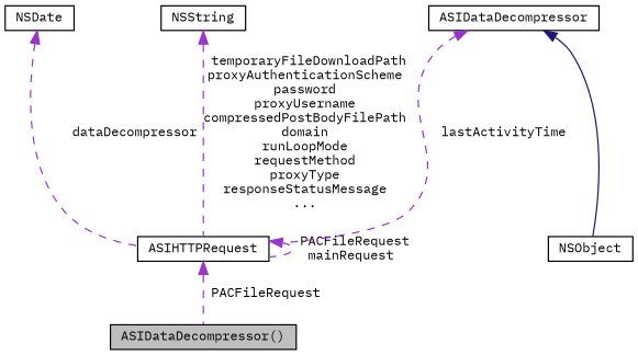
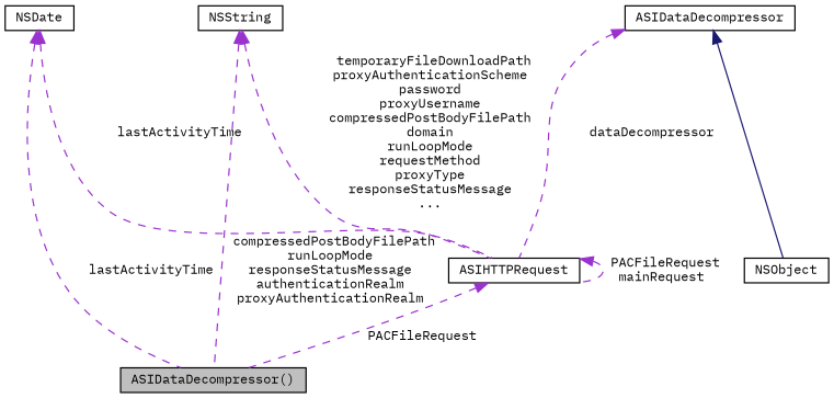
  digraph {
    fontname="IBM Plex Mono"
    node [color=black fillcolor=white fontname="IBM Plex Mono" fontsize=10 shape=record style=filled]
    edge [color=darkorchid3 dir=back fontname="IBM Plex Mono" fontsize=10 labelfontname=Helvetica labelfontsize=10 style=dashed]
    n1 [fillcolor=grey75 fontcolor=black height=0.2 label="ASIDataDecompressor()" width=0.4]
    n2 [height=0.2 label=NSDate width=0.4]
    n3 [height=0.2 label=ASIHTTPRequest width=0.4]
    n4 [height=0.2 label=NSString width=0.4]
    n5 [height=0.2 label=ASIDataDecompressor width=0.4]
    n6 [height=0.2 label=NSObject width=0.4]
-   n2 -> n3 [label=" dataDecompressor"]
+   n2 -> n1 [label=" lastActivityTime"]
+   n2 -> n3 [label=" lastActivityTime"]
    n3 -> n1 [label=" PACFileRequest"]
    n3 -> n3 [label=" PACFileRequest\nmainRequest"]
+   n4 -> n1 [label=" compressedPostBodyFilePath\nrunLoopMode\nresponseStatusMessage\nauthenticationRealm\nproxyAuthenticationRealm"]
    n4 -> n3 [label=" temporaryFileDownloadPath\nproxyAuthenticationScheme\npassword\nproxyUsername\ncompressedPostBodyFilePath\ndomain\nrunLoopMode\nrequestMethod\nproxyType\nresponseStatusMessage\n..."]
-   n5 -> n3 [label=" lastActivityTime"]
+   n5 -> n3 [label=" dataDecompressor"]
    n5 -> n6 [color=midnightblue style=solid]
  }
